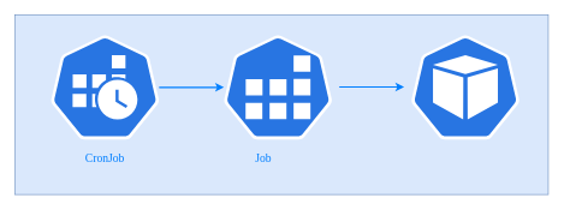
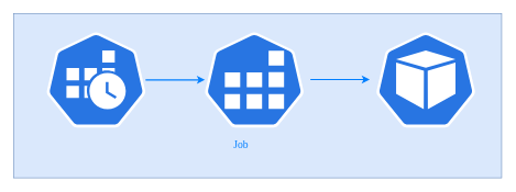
  <mxCell id="0" />
  <mxCell id="1" parent="0" />
  <mxCell id="2" value="" style="rounded=0;whiteSpace=wrap;html=1;fillColor=#dae8fc;strokeColor=#6c8ebf;" vertex="1" parent="1"><mxGeometry x="20" y="20" width="740" height="250" as="geometry" /></mxCell>
  <mxCell id="3" value="" style="html=1;dashed=0;whitespace=wrap;fillColor=#2875E2;strokeColor=#ffffff;points=[[0.005,0.63,0],[0.1,0.2,0],[0.9,0.2,0],[0.5,0,0],[0.995,0.63,0],[0.72,0.99,0],[0.5,1,0],[0.28,0.99,0]];shape=mxgraph.kubernetes.icon;prIcon=job" vertex="1" parent="1"><mxGeometry x="310" y="46" width="150" height="150" as="geometry" /></mxCell>
  <mxCell id="4" style="edgeStyle=orthogonalEdgeStyle;rounded=0;orthogonalLoop=1;jettySize=auto;html=1;strokeColor=#007FFF;strokeWidth=2;" edge="1" parent="1" source="5" target="3"><mxGeometry relative="1" as="geometry" /></mxCell>
  <mxCell id="5" value="" style="html=1;dashed=0;whitespace=wrap;fillColor=#2875E2;strokeColor=#ffffff;points=[[0.005,0.63,0],[0.1,0.2,0],[0.9,0.2,0],[0.5,0,0],[0.995,0.63,0],[0.72,0.99,0],[0.5,1,0],[0.28,0.99,0]];shape=mxgraph.kubernetes.icon;prIcon=cronjob" vertex="1" parent="1"><mxGeometry x="70" y="46" width="150" height="150" as="geometry" /></mxCell>
  <mxCell id="6" value="" style="html=1;dashed=0;whitespace=wrap;fillColor=#2875E2;strokeColor=#ffffff;points=[[0.005,0.63,0],[0.1,0.2,0],[0.9,0.2,0],[0.5,0,0],[0.995,0.63,0],[0.72,0.99,0],[0.5,1,0],[0.28,0.99,0]];shape=mxgraph.kubernetes.icon;prIcon=pod" vertex="1" parent="1"><mxGeometry x="570" y="46" width="150" height="150" as="geometry" /></mxCell>
  <mxCell id="7" style="edgeStyle=orthogonalEdgeStyle;rounded=0;orthogonalLoop=1;jettySize=auto;html=1;strokeColor=#007FFF;strokeWidth=2;" edge="1" parent="1"><mxGeometry relative="1" as="geometry"><mxPoint x="470" y="120.5" as="sourcePoint" /><mxPoint x="560" y="120.5" as="targetPoint" /></mxGeometry></mxCell>
- <mxCell id="8" value="&lt;font face=&quot;Verdana&quot; style=&quot;font-size: 16px&quot; color=&quot;#007fff&quot;&gt;CronJob&lt;/font&gt;" style="text;html=1;strokeColor=none;fillColor=none;align=center;verticalAlign=middle;whiteSpace=wrap;rounded=0;" vertex="1" parent="1"><mxGeometry x="125" y="210" width="40" height="20" as="geometry" /></mxCell>
  <mxCell id="9" value="&lt;font face=&quot;Verdana&quot; style=&quot;font-size: 16px&quot; color=&quot;#007fff&quot;&gt;Job&lt;/font&gt;" style="text;html=1;strokeColor=none;fillColor=none;align=center;verticalAlign=middle;whiteSpace=wrap;rounded=0;" vertex="1" parent="1"><mxGeometry x="345" y="210" width="40" height="20" as="geometry" /></mxCell>
